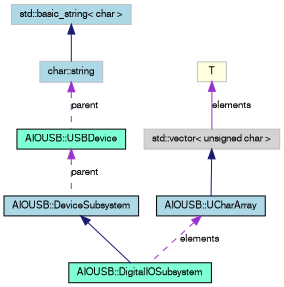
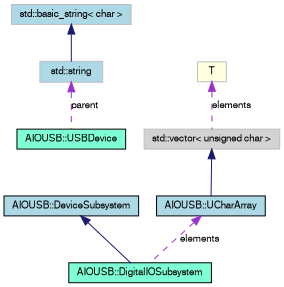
  digraph {
    node [color=black fillcolor=lightblue fontname=FreeSans fontsize=10 shape=record style=filled]
    edge [color=darkorchid3 dir=back fontname=FreeSans fontsize=10 labelfontname=FreeSans labelfontsize=10 style=dashed]
    n1 [fillcolor=aquamarine fontcolor=black height=0.2 label="AIOUSB::DigitalIOSubsystem" width=0.4]
    n2 [height=0.2 label="AIOUSB::DeviceSubsystem" width=0.4]
    n3 [fillcolor=aquamarine height=0.2 label="AIOUSB::USBDevice" width=0.4]
-   n4 [color=grey75 height=0.2 label="char::string" width=0.4]
+   n4 [color=grey75 height=0.2 label="std::string" width=0.4]
    n5 [color=grey75 height=0.2 label="std::basic_string\< char \>" width=0.4]
    n6 [height=0.2 label="AIOUSB::UCharArray" width=0.4]
    n7 [color=grey75 fillcolor=lightgrey height=0.2 label="std::vector\< unsigned char \>" width=0.4]
    n8 [color=grey75 fillcolor=lightyellow height=0.2 label=T width=0.4]
    n2 -> n1 [color=midnightblue style=solid]
-   n3 -> n2 [label=parent]
    n4 -> n3 [label=parent]
    n5 -> n4 [color=midnightblue style=solid]
    n6 -> n1 [label=elements]
    n7 -> n6 [color=midnightblue style=solid]
-   n8 -> n7 [label=elements style=solid]
+   n8 -> n7 [label=elements]
  }
